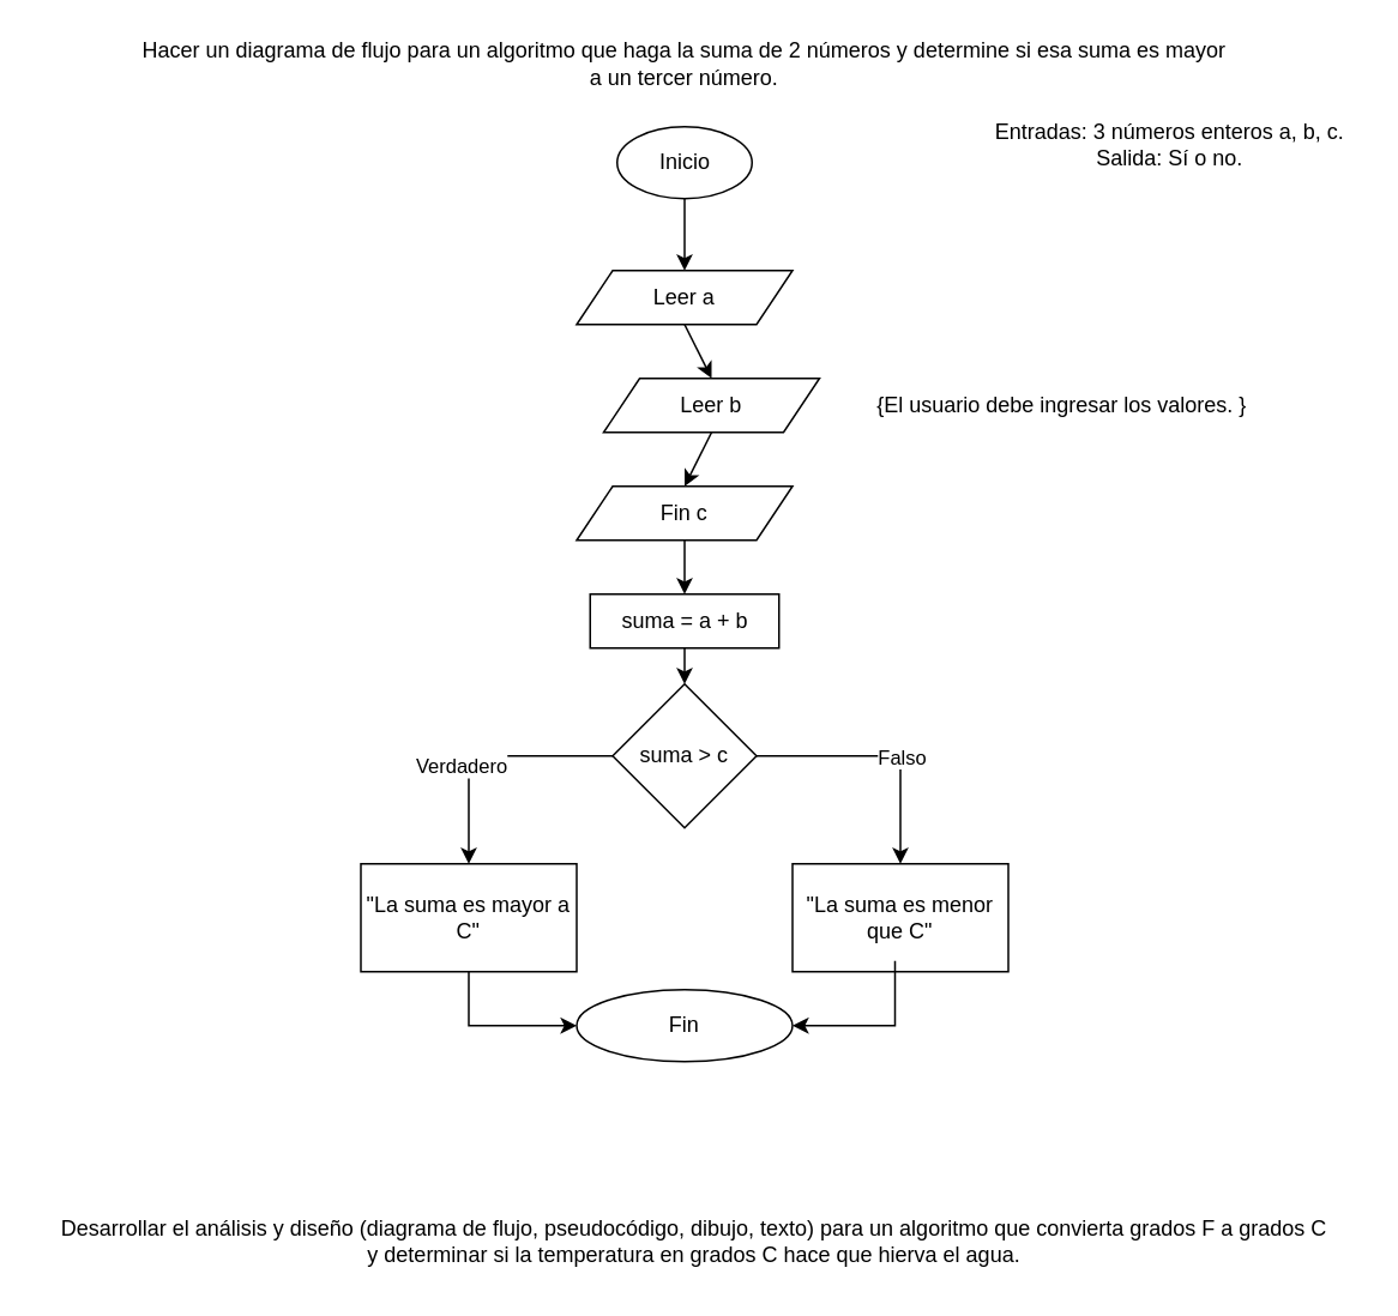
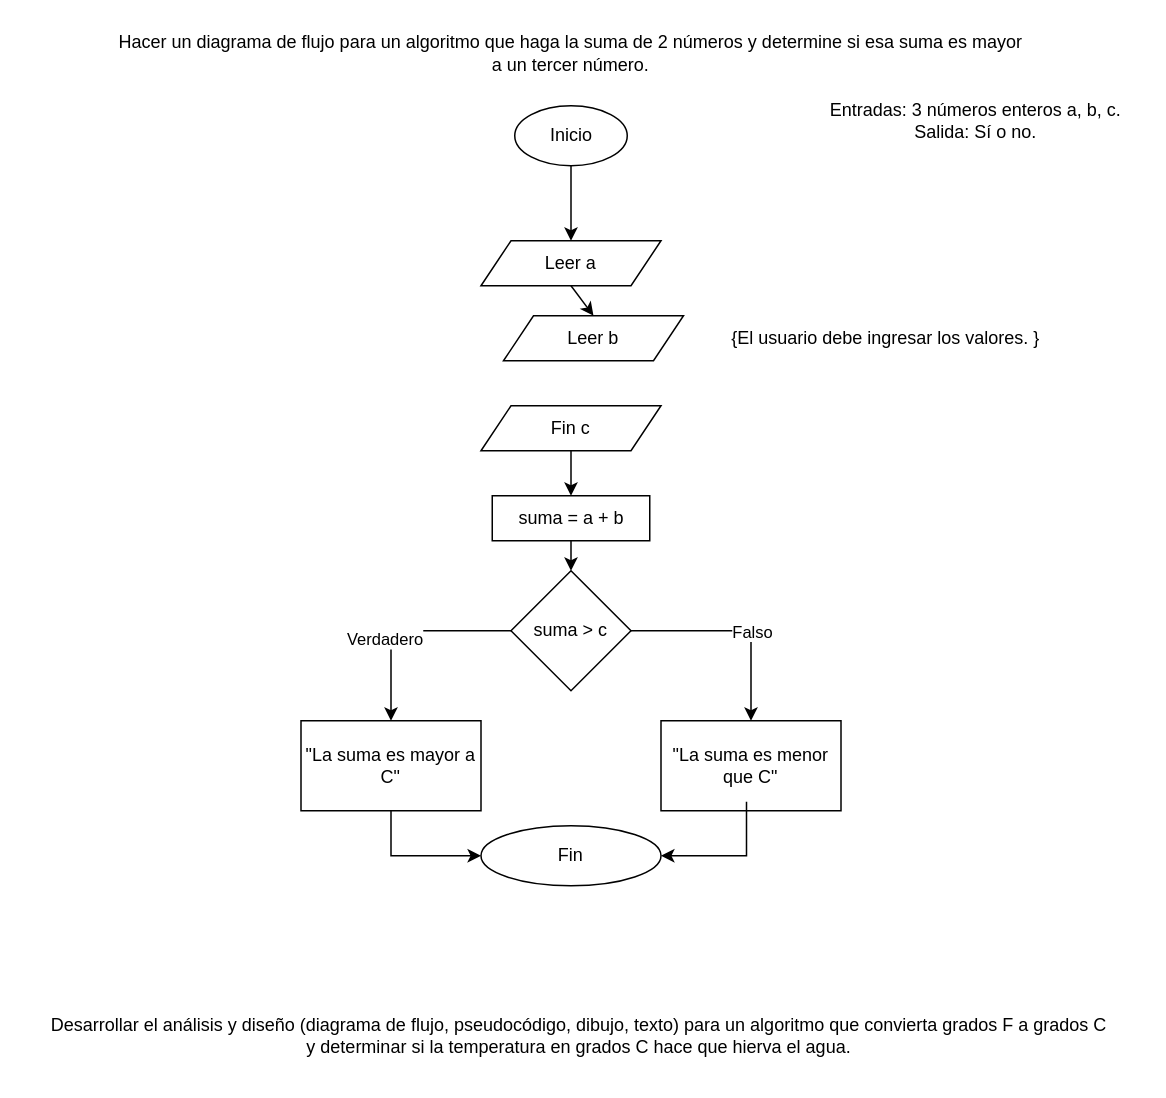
  <mxCell id="0" />
  <mxCell id="1" parent="0" />
  <mxCell id="2" value="Hacer un diagrama de flujo para un algoritmo que haga la suma de 2 números y determine si esa suma es mayor a un tercer número." style="text;html=1;strokeColor=none;fillColor=none;align=center;verticalAlign=middle;whiteSpace=wrap;rounded=0;" vertex="1" parent="1"><mxGeometry x="75" y="20" width="610" height="30" as="geometry" /></mxCell>
  <mxCell id="3" value="Inicio" style="ellipse;whiteSpace=wrap;html=1;" vertex="1" parent="1"><mxGeometry x="342.5" y="70" width="75" height="40" as="geometry" /></mxCell>
  <mxCell id="4" value="Entradas: 3 números enteros a, b, c.&lt;br&gt;Salida: Sí o no." style="text;html=1;strokeColor=none;fillColor=none;align=center;verticalAlign=middle;whiteSpace=wrap;rounded=0;" vertex="1" parent="1"><mxGeometry x="545" y="60" width="210" height="40" as="geometry" /></mxCell>
- <mxCell id="5" value="Leer a" style="shape=parallelogram;perimeter=parallelogramPerimeter;whiteSpace=wrap;html=1;fixedSize=1;" vertex="1" parent="1"><mxGeometry x="320" y="150" width="120" height="30" as="geometry" /></mxCell>
+ <mxCell id="5" value="Leer a" style="shape=parallelogram;perimeter=parallelogramPerimeter;whiteSpace=wrap;html=1;fixedSize=1;" vertex="1" parent="1"><mxGeometry x="320" y="160" width="120" height="30" as="geometry" /></mxCell>
  <mxCell id="6" value="" style="endArrow=classic;html=1;rounded=0;exitX=0.5;exitY=1;exitDx=0;exitDy=0;entryX=0.5;entryY=0;entryDx=0;entryDy=0;" edge="1" parent="1" source="3" target="5"><mxGeometry width="50" height="50" relative="1" as="geometry"><mxPoint x="385" y="270" as="sourcePoint" /><mxPoint x="435" y="220" as="targetPoint" /></mxGeometry></mxCell>
  <mxCell id="7" value="Leer b" style="shape=parallelogram;perimeter=parallelogramPerimeter;whiteSpace=wrap;html=1;fixedSize=1;" vertex="1" parent="1"><mxGeometry x="335" y="210" width="120" height="30" as="geometry" /></mxCell>
  <mxCell id="8" value="Fin c" style="shape=parallelogram;perimeter=parallelogramPerimeter;whiteSpace=wrap;html=1;fixedSize=1;" vertex="1" parent="1"><mxGeometry x="320" y="270" width="120" height="30" as="geometry" /></mxCell>
  <mxCell id="9" value="" style="endArrow=classic;html=1;rounded=0;exitX=0.5;exitY=1;exitDx=0;exitDy=0;entryX=0.5;entryY=0;entryDx=0;entryDy=0;" edge="1" parent="1" source="5" target="7"><mxGeometry width="50" height="50" relative="1" as="geometry"><mxPoint x="385" y="270" as="sourcePoint" /><mxPoint x="435" y="220" as="targetPoint" /></mxGeometry></mxCell>
- <mxCell id="10" value="" style="endArrow=classic;html=1;rounded=0;exitX=0.5;exitY=1;exitDx=0;exitDy=0;entryX=0.5;entryY=0;entryDx=0;entryDy=0;" edge="1" parent="1" source="7" target="8"><mxGeometry width="50" height="50" relative="1" as="geometry"><mxPoint x="385" y="270" as="sourcePoint" /><mxPoint x="375" y="290" as="targetPoint" /></mxGeometry></mxCell>
  <mxCell id="11" value="{El usuario debe ingresar los valores. }" style="text;html=1;strokeColor=none;fillColor=none;align=center;verticalAlign=middle;whiteSpace=wrap;rounded=0;" vertex="1" parent="1"><mxGeometry x="465" y="210" width="250" height="30" as="geometry" /></mxCell>
  <mxCell id="12" value="suma = a + b" style="rounded=0;whiteSpace=wrap;html=1;" vertex="1" parent="1"><mxGeometry x="327.5" y="330" width="105" height="30" as="geometry" /></mxCell>
  <mxCell id="13" value="" style="endArrow=classic;html=1;rounded=0;exitX=0.5;exitY=1;exitDx=0;exitDy=0;entryX=0.5;entryY=0;entryDx=0;entryDy=0;" edge="1" parent="1" source="8" target="12"><mxGeometry width="50" height="50" relative="1" as="geometry"><mxPoint x="385" y="340" as="sourcePoint" /><mxPoint x="435" y="290" as="targetPoint" /></mxGeometry></mxCell>
  <mxCell id="14" value="suma &amp;gt; c" style="rhombus;whiteSpace=wrap;html=1;" vertex="1" parent="1"><mxGeometry x="340" y="380" width="80" height="80" as="geometry" /></mxCell>
  <mxCell id="15" value="" style="endArrow=classic;html=1;rounded=0;exitX=0.5;exitY=1;exitDx=0;exitDy=0;entryX=0.5;entryY=0;entryDx=0;entryDy=0;" edge="1" parent="1" source="12" target="14"><mxGeometry width="50" height="50" relative="1" as="geometry"><mxPoint x="385" y="420" as="sourcePoint" /><mxPoint x="435" y="370" as="targetPoint" /></mxGeometry></mxCell>
  <mxCell id="16" value="&quot;La suma es mayor a C&quot;" style="rounded=0;whiteSpace=wrap;html=1;" vertex="1" parent="1"><mxGeometry x="200" y="480" width="120" height="60" as="geometry" /></mxCell>
  <mxCell id="17" value="&quot;La suma es menor que C&quot;" style="rounded=0;whiteSpace=wrap;html=1;" vertex="1" parent="1"><mxGeometry x="440" y="480" width="120" height="60" as="geometry" /></mxCell>
  <mxCell id="18" value="" style="endArrow=classic;html=1;rounded=0;exitX=1;exitY=0.5;exitDx=0;exitDy=0;entryX=0.5;entryY=0;entryDx=0;entryDy=0;edgeStyle=orthogonalEdgeStyle;" edge="1" parent="1" source="14" target="17"><mxGeometry width="50" height="50" relative="1" as="geometry"><mxPoint x="385" y="500" as="sourcePoint" /><mxPoint x="435" y="450" as="targetPoint" /></mxGeometry></mxCell>
  <mxCell id="19" value="Falso" style="edgeLabel;html=1;align=center;verticalAlign=middle;resizable=0;points=[];" vertex="1" connectable="0" parent="18"><mxGeometry x="0.253" relative="1" as="geometry"><mxPoint y="-8" as="offset" /></mxGeometry></mxCell>
  <mxCell id="20" value="" style="endArrow=classic;html=1;rounded=0;exitX=0;exitY=0.5;exitDx=0;exitDy=0;entryX=0.5;entryY=0;entryDx=0;entryDy=0;edgeStyle=orthogonalEdgeStyle;" edge="1" parent="1" source="14" target="16"><mxGeometry width="50" height="50" relative="1" as="geometry"><mxPoint x="385" y="500" as="sourcePoint" /><mxPoint x="435" y="450" as="targetPoint" /></mxGeometry></mxCell>
  <mxCell id="21" value="Verdadero" style="edgeLabel;html=1;align=center;verticalAlign=middle;resizable=0;points=[];" vertex="1" connectable="0" parent="20"><mxGeometry x="0.213" y="-5" relative="1" as="geometry"><mxPoint as="offset" /></mxGeometry></mxCell>
  <mxCell id="22" value="Fin" style="ellipse;whiteSpace=wrap;html=1;" vertex="1" parent="1"><mxGeometry x="320" y="550" width="120" height="40" as="geometry" /></mxCell>
  <mxCell id="23" value="" style="endArrow=classic;html=1;rounded=0;exitX=0.5;exitY=1;exitDx=0;exitDy=0;entryX=0;entryY=0.5;entryDx=0;entryDy=0;edgeStyle=orthogonalEdgeStyle;" edge="1" parent="1" source="16" target="22"><mxGeometry width="50" height="50" relative="1" as="geometry"><mxPoint x="385" y="650" as="sourcePoint" /><mxPoint x="435" y="600" as="targetPoint" /></mxGeometry></mxCell>
  <mxCell id="24" value="" style="endArrow=classic;html=1;rounded=0;entryX=1;entryY=0.5;entryDx=0;entryDy=0;exitX=0.475;exitY=0.9;exitDx=0;exitDy=0;exitPerimeter=0;edgeStyle=orthogonalEdgeStyle;" edge="1" parent="1" source="17" target="22"><mxGeometry width="50" height="50" relative="1" as="geometry"><mxPoint x="385" y="650" as="sourcePoint" /><mxPoint x="435" y="600" as="targetPoint" /></mxGeometry></mxCell>
  <mxCell id="25" value="Desarrollar el análisis y diseño (diagrama de flujo, pseudocódigo, dibujo, texto) para un algoritmo que convierta grados F a grados C &lt;br&gt;y determinar si la temperatura en grados C hace que hierva el agua." style="text;html=1;align=center;verticalAlign=middle;resizable=0;points=[];autosize=1;strokeColor=none;fillColor=none;" vertex="1" parent="1"><mxGeometry x="20" y="670" width="730" height="40" as="geometry" /></mxCell>
